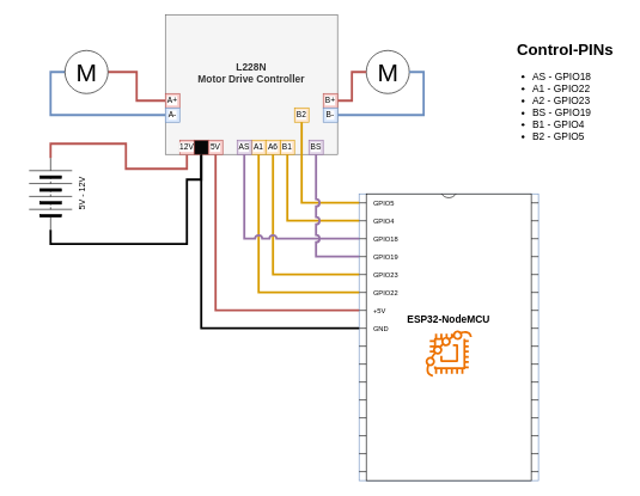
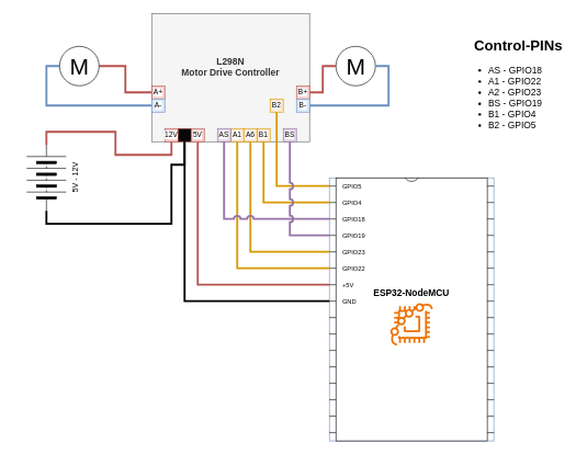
  <mxCell id="0" />
  <mxCell id="1" parent="0" />
  <mxCell id="2" style="edgeStyle=orthogonalEdgeStyle;shape=connector;rounded=0;orthogonalLoop=1;jettySize=auto;html=1;exitX=1;exitY=0.5;exitDx=0;exitDy=0;entryX=0.5;entryY=1;entryDx=0;entryDy=0;strokeColor=#b85450;align=center;verticalAlign=middle;fontFamily=Helvetica;fontSize=11;fontColor=default;labelBackgroundColor=default;endArrow=none;endFill=0;strokeWidth=3;fillColor=#f8cecc;" edge="1" parent="1" source="4" target="19"><mxGeometry relative="1" as="geometry" /></mxCell>
  <mxCell id="3" style="edgeStyle=orthogonalEdgeStyle;shape=connector;rounded=0;orthogonalLoop=1;jettySize=auto;html=1;exitX=0;exitY=0.5;exitDx=0;exitDy=0;entryX=0.5;entryY=1;entryDx=0;entryDy=0;strokeColor=default;align=center;verticalAlign=middle;fontFamily=Helvetica;fontSize=11;fontColor=default;labelBackgroundColor=default;endArrow=none;endFill=0;strokeWidth=3;" edge="1" parent="1" source="4" target="20"><mxGeometry relative="1" as="geometry"><Array as="points"><mxPoint x="70" y="340" /><mxPoint x="260" y="340" /><mxPoint x="260" y="250" /><mxPoint x="280" y="250" /></Array></mxGeometry></mxCell>
  <mxCell id="4" value="5V - 12V" style="pointerEvents=1;verticalLabelPosition=bottom;shadow=0;dashed=0;align=center;html=1;verticalAlign=top;shape=mxgraph.electrical.miscellaneous.batteryStack;flipV=1;rotation=-90;" vertex="1" parent="1"><mxGeometry x="20" y="240" width="100" height="60" as="geometry" /></mxCell>
  <mxCell id="5" style="edgeStyle=orthogonalEdgeStyle;shape=connector;rounded=0;orthogonalLoop=1;jettySize=auto;html=1;exitX=1;exitY=0.5;exitDx=0;exitDy=0;entryX=0;entryY=0.5;entryDx=0;entryDy=0;strokeColor=#b85450;align=center;verticalAlign=middle;fontFamily=Helvetica;fontSize=11;fontColor=default;labelBackgroundColor=default;endArrow=none;endFill=0;strokeWidth=3;fillColor=#f8cecc;" edge="1" parent="1" source="7" target="13"><mxGeometry relative="1" as="geometry" /></mxCell>
  <mxCell id="6" style="edgeStyle=orthogonalEdgeStyle;shape=connector;rounded=0;orthogonalLoop=1;jettySize=auto;html=1;exitX=0;exitY=0.5;exitDx=0;exitDy=0;entryX=0;entryY=0.5;entryDx=0;entryDy=0;strokeColor=#6c8ebf;align=center;verticalAlign=middle;fontFamily=Helvetica;fontSize=11;fontColor=default;labelBackgroundColor=default;endArrow=none;endFill=0;strokeWidth=3;fillColor=#dae8fc;" edge="1" parent="1" source="7" target="14"><mxGeometry relative="1" as="geometry" /></mxCell>
  <mxCell id="7" value="M" style="verticalLabelPosition=middle;shadow=0;dashed=0;align=center;html=1;verticalAlign=middle;strokeWidth=1;shape=ellipse;aspect=fixed;fontSize=35;rotation=0;container=0;" parent="1" vertex="1"><mxGeometry x="90" y="70" width="60" height="60" as="geometry" /></mxCell>
- <mxCell id="8" value="&lt;b style=&quot;font-size: 14px;&quot;&gt;&lt;font style=&quot;font-size: 14px;&quot;&gt;L228N&lt;/font&gt;&lt;/b&gt;&lt;div style=&quot;font-size: 14px;&quot;&gt;&lt;b style=&quot;&quot;&gt;&lt;font style=&quot;font-size: 14px;&quot;&gt;Motor Drive Controller&lt;/font&gt;&lt;/b&gt;&lt;/div&gt;&lt;div style=&quot;font-size: 14px;&quot;&gt;&lt;b style=&quot;&quot;&gt;&lt;font style=&quot;font-size: 14px;&quot;&gt;&lt;br&gt;&lt;/font&gt;&lt;/b&gt;&lt;/div&gt;&lt;div style=&quot;font-size: 14px;&quot;&gt;&lt;b style=&quot;&quot;&gt;&lt;font style=&quot;font-size: 14px;&quot;&gt;&lt;br&gt;&lt;/font&gt;&lt;/b&gt;&lt;/div&gt;" style="rounded=0;whiteSpace=wrap;html=1;fillColor=#f5f5f5;strokeColor=#666666;fontColor=#333333;" vertex="1" parent="1"><mxGeometry x="230" y="20" width="240" height="195" as="geometry" /></mxCell>
+ <mxCell id="8" value="&lt;b style=&quot;font-size: 14px;&quot;&gt;&lt;font style=&quot;font-size: 14px;&quot;&gt;L298N&lt;/font&gt;&lt;/b&gt;&lt;div style=&quot;font-size: 14px;&quot;&gt;&lt;b style=&quot;&quot;&gt;&lt;font style=&quot;font-size: 14px;&quot;&gt;Motor Drive Controller&lt;/font&gt;&lt;/b&gt;&lt;/div&gt;&lt;div style=&quot;font-size: 14px;&quot;&gt;&lt;b style=&quot;&quot;&gt;&lt;font style=&quot;font-size: 14px;&quot;&gt;&lt;br&gt;&lt;/font&gt;&lt;/b&gt;&lt;/div&gt;&lt;div style=&quot;font-size: 14px;&quot;&gt;&lt;b style=&quot;&quot;&gt;&lt;font style=&quot;font-size: 14px;&quot;&gt;&lt;br&gt;&lt;/font&gt;&lt;/b&gt;&lt;/div&gt;" style="rounded=0;whiteSpace=wrap;html=1;fillColor=#f5f5f5;strokeColor=#666666;fontColor=#333333;" vertex="1" parent="1"><mxGeometry x="230" y="20" width="240" height="195" as="geometry" /></mxCell>
  <mxCell id="9" value="" style="group;fillColor=none;strokeColor=#6c8ebf;fillStyle=auto;gradientColor=none;glass=0;rounded=0;shadow=0;" vertex="1" connectable="0" parent="1"><mxGeometry x="500" y="270" width="250" height="400" as="geometry" /></mxCell>
  <mxCell id="10" value="&lt;b&gt;&lt;font style=&quot;font-size: 14px;&quot;&gt;ESP32-NodeMCU&lt;/font&gt;&lt;/b&gt;&lt;div&gt;&lt;b&gt;&lt;font style=&quot;font-size: 14px;&quot;&gt;&lt;br&gt;&lt;/font&gt;&lt;/b&gt;&lt;/div&gt;&lt;div&gt;&lt;b&gt;&lt;font style=&quot;font-size: 14px;&quot;&gt;&lt;br&gt;&lt;/font&gt;&lt;/b&gt;&lt;/div&gt;&lt;div&gt;&lt;b&gt;&lt;font style=&quot;font-size: 14px;&quot;&gt;&lt;br&gt;&lt;/font&gt;&lt;/b&gt;&lt;/div&gt;" style="shadow=0;dashed=0;align=center;html=1;strokeWidth=1;shape=mxgraph.electrical.logic_gates.dual_inline_ic;labelNames=GPIO5,GPIO4,GPIO18,GPIO19,GPIO23,GPIO22,%2B5V,GND;whiteSpace=wrap;labelCount=8;pinLabelType=cust;startPin=n;pinSpacing=25;" parent="9" vertex="1"><mxGeometry width="250" height="400" as="geometry" /></mxCell>
  <mxCell id="11" value="" style="sketch=0;outlineConnect=0;fontColor=#232F3E;gradientColor=none;fillColor=#ED7100;strokeColor=none;dashed=0;verticalLabelPosition=bottom;verticalAlign=top;align=center;html=1;fontSize=12;fontStyle=0;aspect=fixed;pointerEvents=1;shape=mxgraph.aws4.braket_chip;" vertex="1" parent="9"><mxGeometry x="92.5" y="189.996" width="65" height="65" as="geometry" /></mxCell>
  <mxCell id="12" value="M" style="verticalLabelPosition=middle;shadow=0;dashed=0;align=center;html=1;verticalAlign=middle;strokeWidth=1;shape=ellipse;aspect=fixed;fontSize=35;rotation=0;container=0;" vertex="1" parent="1"><mxGeometry x="510" y="70" width="60" height="60" as="geometry" /></mxCell>
  <mxCell id="13" value="A+" style="whiteSpace=wrap;html=1;aspect=fixed;fontFamily=Helvetica;fontSize=11;labelBackgroundColor=default;fillColor=#f8cecc;strokeColor=#b85450;" vertex="1" parent="1"><mxGeometry x="230" y="130" width="20" height="20" as="geometry" /></mxCell>
  <mxCell id="14" value="A-" style="whiteSpace=wrap;html=1;aspect=fixed;fontFamily=Helvetica;fontSize=11;labelBackgroundColor=default;fillColor=#dae8fc;strokeColor=#6c8ebf;" vertex="1" parent="1"><mxGeometry x="230" y="150" width="20" height="20" as="geometry" /></mxCell>
  <mxCell id="15" style="edgeStyle=orthogonalEdgeStyle;shape=connector;rounded=0;orthogonalLoop=1;jettySize=auto;html=1;exitX=1;exitY=0.5;exitDx=0;exitDy=0;entryX=0;entryY=0.5;entryDx=0;entryDy=0;strokeColor=#b85450;align=center;verticalAlign=middle;fontFamily=Helvetica;fontSize=11;fontColor=default;labelBackgroundColor=default;endArrow=none;endFill=0;strokeWidth=3;fillColor=#f8cecc;" edge="1" parent="1" source="16" target="12"><mxGeometry relative="1" as="geometry" /></mxCell>
  <mxCell id="16" value="B+" style="whiteSpace=wrap;html=1;aspect=fixed;fontFamily=Helvetica;fontSize=11;labelBackgroundColor=default;fillColor=#f8cecc;strokeColor=#b85450;" vertex="1" parent="1"><mxGeometry x="450" y="130" width="20" height="20" as="geometry" /></mxCell>
  <mxCell id="17" style="edgeStyle=orthogonalEdgeStyle;shape=connector;rounded=0;orthogonalLoop=1;jettySize=auto;html=1;exitX=1;exitY=0.5;exitDx=0;exitDy=0;entryX=1;entryY=0.5;entryDx=0;entryDy=0;strokeColor=#6c8ebf;align=center;verticalAlign=middle;fontFamily=Helvetica;fontSize=11;fontColor=default;labelBackgroundColor=default;endArrow=none;endFill=0;strokeWidth=3;fillColor=#dae8fc;" edge="1" parent="1" source="18" target="12"><mxGeometry relative="1" as="geometry" /></mxCell>
  <mxCell id="18" value="B-" style="whiteSpace=wrap;html=1;aspect=fixed;fontFamily=Helvetica;fontSize=11;labelBackgroundColor=default;fillColor=#dae8fc;strokeColor=#6c8ebf;" vertex="1" parent="1"><mxGeometry x="450" y="150" width="20" height="20" as="geometry" /></mxCell>
  <mxCell id="19" value="12V" style="whiteSpace=wrap;html=1;aspect=fixed;fontFamily=Helvetica;fontSize=11;labelBackgroundColor=default;fillColor=#f8cecc;strokeColor=#b85450;" vertex="1" parent="1"><mxGeometry x="250" y="195" width="20" height="20" as="geometry" /></mxCell>
  <mxCell id="20" value="" style="whiteSpace=wrap;html=1;aspect=fixed;fontFamily=Helvetica;fontSize=11;labelBackgroundColor=default;fillColor=#080808;strokeColor=#b85450;" vertex="1" parent="1"><mxGeometry x="270" y="195" width="20" height="20" as="geometry" /></mxCell>
  <mxCell id="21" value="5V" style="whiteSpace=wrap;html=1;aspect=fixed;fontFamily=Helvetica;fontSize=11;labelBackgroundColor=default;fillColor=#f8cecc;strokeColor=#b85450;" vertex="1" parent="1"><mxGeometry x="290" y="195" width="20" height="20" as="geometry" /></mxCell>
  <mxCell id="22" style="edgeStyle=orthogonalEdgeStyle;shape=connector;rounded=0;orthogonalLoop=1;jettySize=auto;html=1;exitX=0.5;exitY=1;exitDx=0;exitDy=0;entryX=0;entryY=0;entryDx=0;entryDy=162.5;entryPerimeter=0;strokeColor=#b85450;align=center;verticalAlign=middle;fontFamily=Helvetica;fontSize=11;fontColor=default;labelBackgroundColor=default;endArrow=none;endFill=0;strokeWidth=3;fillColor=#f8cecc;" edge="1" parent="1" source="21" target="10"><mxGeometry relative="1" as="geometry" /></mxCell>
  <mxCell id="23" value="A1" style="whiteSpace=wrap;html=1;aspect=fixed;fontFamily=Helvetica;fontSize=11;labelBackgroundColor=default;fillColor=#ffe6cc;strokeColor=#d79b00;" vertex="1" parent="1"><mxGeometry x="350" y="195" width="20" height="20" as="geometry" /></mxCell>
  <mxCell id="24" value="B1" style="whiteSpace=wrap;html=1;aspect=fixed;fontFamily=Helvetica;fontSize=11;labelBackgroundColor=default;fillColor=#ffe6cc;strokeColor=#d79b00;" vertex="1" parent="1"><mxGeometry x="390" y="195" width="20" height="20" as="geometry" /></mxCell>
  <mxCell id="25" value="A6" style="whiteSpace=wrap;html=1;aspect=fixed;fontFamily=Helvetica;fontSize=11;labelBackgroundColor=default;fillColor=#ffe6cc;strokeColor=#d79b00;" vertex="1" parent="1"><mxGeometry x="370" y="195" width="20" height="20" as="geometry" /></mxCell>
  <mxCell id="26" value="AS" style="whiteSpace=wrap;html=1;aspect=fixed;fontFamily=Helvetica;fontSize=11;labelBackgroundColor=default;fillColor=#e1d5e7;strokeColor=#9673a6;" vertex="1" parent="1"><mxGeometry x="330" y="195" width="20" height="20" as="geometry" /></mxCell>
  <mxCell id="27" value="B2" style="whiteSpace=wrap;html=1;aspect=fixed;fontFamily=Helvetica;fontSize=11;labelBackgroundColor=default;fillColor=#ffe6cc;strokeColor=#d79b00;" vertex="1" parent="1"><mxGeometry x="410" y="150" width="20" height="20" as="geometry" /></mxCell>
  <mxCell id="28" value="BS" style="whiteSpace=wrap;html=1;aspect=fixed;fontFamily=Helvetica;fontSize=11;labelBackgroundColor=default;fillColor=#e1d5e7;strokeColor=#9673a6;" vertex="1" parent="1"><mxGeometry x="430" y="195" width="20" height="20" as="geometry" /></mxCell>
  <mxCell id="29" style="edgeStyle=orthogonalEdgeStyle;shape=connector;rounded=0;orthogonalLoop=1;jettySize=auto;html=1;exitX=0;exitY=0;exitDx=0;exitDy=187.5;exitPerimeter=0;entryX=0.5;entryY=1;entryDx=0;entryDy=0;strokeColor=default;align=center;verticalAlign=middle;fontFamily=Helvetica;fontSize=11;fontColor=default;labelBackgroundColor=default;endArrow=none;endFill=0;strokeWidth=3;" edge="1" parent="1" source="10" target="20"><mxGeometry relative="1" as="geometry" /></mxCell>
  <mxCell id="30" style="edgeStyle=orthogonalEdgeStyle;shape=connector;rounded=0;orthogonalLoop=1;jettySize=auto;html=1;entryX=0.5;entryY=1;entryDx=0;entryDy=0;strokeColor=#d79b00;align=center;verticalAlign=middle;fontFamily=Helvetica;fontSize=11;fontColor=default;labelBackgroundColor=default;endArrow=none;endFill=0;fillColor=#ffe6cc;strokeWidth=3;exitX=0;exitY=0;exitDx=0;exitDy=12.5;exitPerimeter=0;" edge="1" parent="1" source="10" target="27"><mxGeometry relative="1" as="geometry"><mxPoint x="500" y="280" as="sourcePoint" /></mxGeometry></mxCell>
  <mxCell id="31" style="edgeStyle=orthogonalEdgeStyle;shape=connector;rounded=0;orthogonalLoop=1;jettySize=auto;html=1;exitX=0;exitY=0;exitDx=0;exitDy=37.5;exitPerimeter=0;entryX=0.5;entryY=1;entryDx=0;entryDy=0;strokeColor=#d79b00;align=center;verticalAlign=middle;fontFamily=Helvetica;fontSize=11;fontColor=default;labelBackgroundColor=default;endArrow=none;endFill=0;fillColor=#ffe6cc;strokeWidth=3;" edge="1" parent="1" source="10" target="24"><mxGeometry relative="1" as="geometry" /></mxCell>
  <mxCell id="32" style="edgeStyle=orthogonalEdgeStyle;shape=connector;rounded=0;orthogonalLoop=1;jettySize=auto;html=1;exitX=0;exitY=0;exitDx=0;exitDy=137.5;exitPerimeter=0;entryX=0.5;entryY=1;entryDx=0;entryDy=0;strokeColor=#d79b00;align=center;verticalAlign=middle;fontFamily=Helvetica;fontSize=11;fontColor=default;labelBackgroundColor=default;endArrow=none;endFill=0;fillColor=#ffe6cc;strokeWidth=3;" edge="1" parent="1" source="10" target="23"><mxGeometry relative="1" as="geometry" /></mxCell>
  <mxCell id="33" style="edgeStyle=orthogonalEdgeStyle;shape=connector;rounded=0;orthogonalLoop=1;jettySize=auto;html=1;exitX=0;exitY=0;exitDx=0;exitDy=112.5;exitPerimeter=0;entryX=0.5;entryY=1;entryDx=0;entryDy=0;strokeColor=#d79b00;align=center;verticalAlign=middle;fontFamily=Helvetica;fontSize=11;fontColor=default;labelBackgroundColor=default;endArrow=none;endFill=0;fillColor=#ffe6cc;strokeWidth=3;" edge="1" parent="1" source="10" target="25"><mxGeometry relative="1" as="geometry" /></mxCell>
  <mxCell id="34" style="edgeStyle=orthogonalEdgeStyle;shape=connector;rounded=0;orthogonalLoop=1;jettySize=auto;html=1;entryX=0.5;entryY=1;entryDx=0;entryDy=0;strokeColor=#9673a6;align=center;verticalAlign=middle;fontFamily=Helvetica;fontSize=11;fontColor=default;labelBackgroundColor=default;endArrow=none;endFill=0;jumpStyle=arc;fillColor=#e1d5e7;strokeWidth=3;exitX=0;exitY=0;exitDx=0;exitDy=62.5;exitPerimeter=0;" edge="1" parent="1" source="10" target="26"><mxGeometry relative="1" as="geometry"><mxPoint x="500" y="340" as="sourcePoint" /></mxGeometry></mxCell>
  <mxCell id="35" style="edgeStyle=orthogonalEdgeStyle;shape=connector;rounded=0;orthogonalLoop=1;jettySize=auto;html=1;exitX=0;exitY=0;exitDx=0;exitDy=87.5;exitPerimeter=0;entryX=0.5;entryY=1;entryDx=0;entryDy=0;strokeColor=#9673a6;align=center;verticalAlign=middle;fontFamily=Helvetica;fontSize=11;fontColor=default;labelBackgroundColor=default;endArrow=none;endFill=0;jumpStyle=arc;fillColor=#e1d5e7;strokeWidth=3;" edge="1" parent="1" source="10" target="28"><mxGeometry relative="1" as="geometry" /></mxCell>
  <mxCell id="36" value="&lt;h1 style=&quot;margin-top: 0px;&quot;&gt;&amp;nbsp; &amp;nbsp;Control-PINs&lt;/h1&gt;&lt;p&gt;&lt;/p&gt;&lt;ul style=&quot;font-size: 14px;&quot;&gt;&lt;li&gt;AS - GPIO18&lt;/li&gt;&lt;li&gt;A1 -&amp;nbsp;GPIO22&lt;/li&gt;&lt;li&gt;A2 -&amp;nbsp;GPIO23&lt;/li&gt;&lt;li&gt;BS -&amp;nbsp;GPIO19&lt;/li&gt;&lt;li&gt;B1 -&amp;nbsp;GPIO4&lt;/li&gt;&lt;li&gt;B2 -&amp;nbsp;GPIO5&lt;/li&gt;&lt;/ul&gt;" style="text;html=1;whiteSpace=wrap;overflow=hidden;rounded=0;fontFamily=Helvetica;fontSize=11;fontColor=default;labelBackgroundColor=default;strokeWidth=1;" vertex="1" parent="1"><mxGeometry x="700" y="50" width="170" height="160" as="geometry" /></mxCell>
